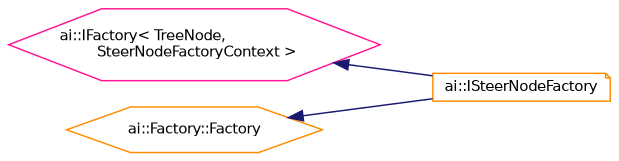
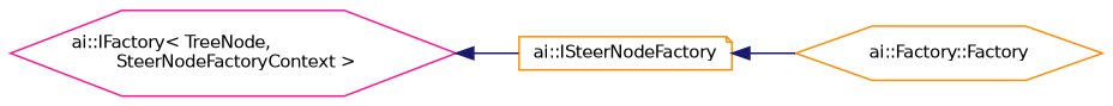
  digraph {
    rankdir=LR
    node [color=darkorange fillcolor=white fontname=Helvetica fontsize=10 shape=hexagon style=filled]
    edge [color=midnightblue dir=back fontname=Helvetica fontsize=10 labelfontname=Helvetica labelfontsize=10 style=solid]
    n1 [color=deeppink height=0.2 label="ai::IFactory\< TreeNode,\l SteerNodeFactoryContext \>" width=0.4]
    n2 [height=0.2 label="ai::ISteerNodeFactory" shape=note width=0.4]
    n3 [height=0.2 label="ai::Factory::Factory" width=0.4]
    n1 -> n2
-   n3 -> n2
+   n2 -> n3
  }
